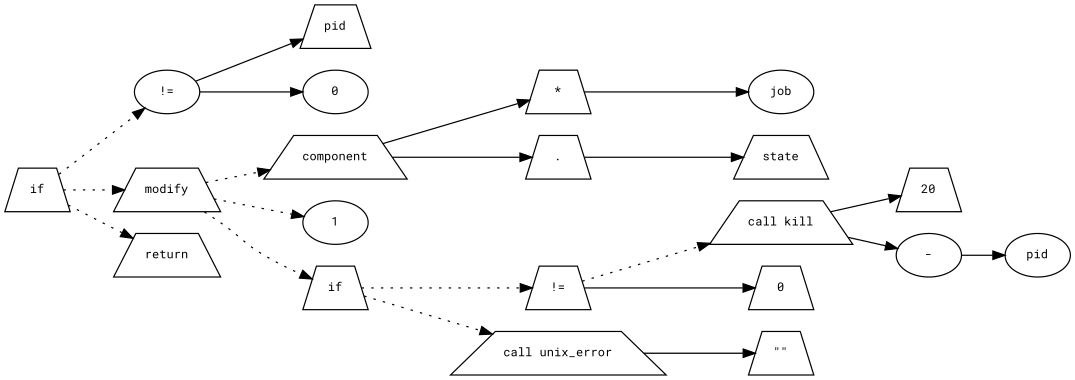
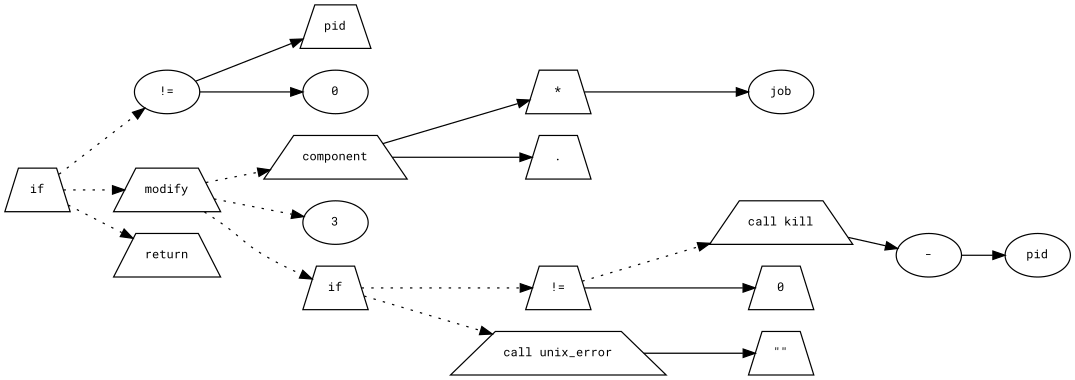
  digraph {
    fontname="Roboto Mono"
    fontsize=10
    rankdir=LR
    node [fontname="Roboto Mono" fontsize=10 shape=trapezium]
    edge [fontname="Roboto Mono" fontsize=10]
    n1 [label=if]
    n2 [label="!=" shape=ellipse]
    n3 [label=modify]
    n4 [label=return]
    n5 [label=pid]
    n6 [label=0 shape=ellipse]
    n7 [label=component]
-   n8 [label=1 shape=ellipse]
+   n8 [label=3 shape=ellipse]
    n9 [label=if]
    n10 [label="*"]
    n11 [label="."]
    n12 [label="!="]
    n13 [label="call unix_error"]
    n14 [label=job shape=ellipse]
-   n15 [label=state]
    n16 [label="call kill"]
    n17 [label=0]
    n18 [label="\"\""]
-   n19 [label=20]
    n20 [label="-" shape=ellipse]
    n21 [label=pid shape=ellipse]
    n1 -> n2 [style=dotted]
    n1 -> n3 [style=dotted]
    n1 -> n4 [style=dotted]
    n2 -> n5
    n2 -> n6
    n3 -> n7 [style=dotted]
    n3 -> n8 [style=dotted]
    n3 -> n9 [style=dotted]
    n7 -> n10
    n7 -> n11
    n9 -> n12 [style=dotted]
    n9 -> n13 [style=dotted]
    n10 -> n14
-   n11 -> n15
    n12 -> n16 [style=dotted]
    n12 -> n17
    n13 -> n18
-   n16 -> n19
    n16 -> n20
    n20 -> n21
  }
